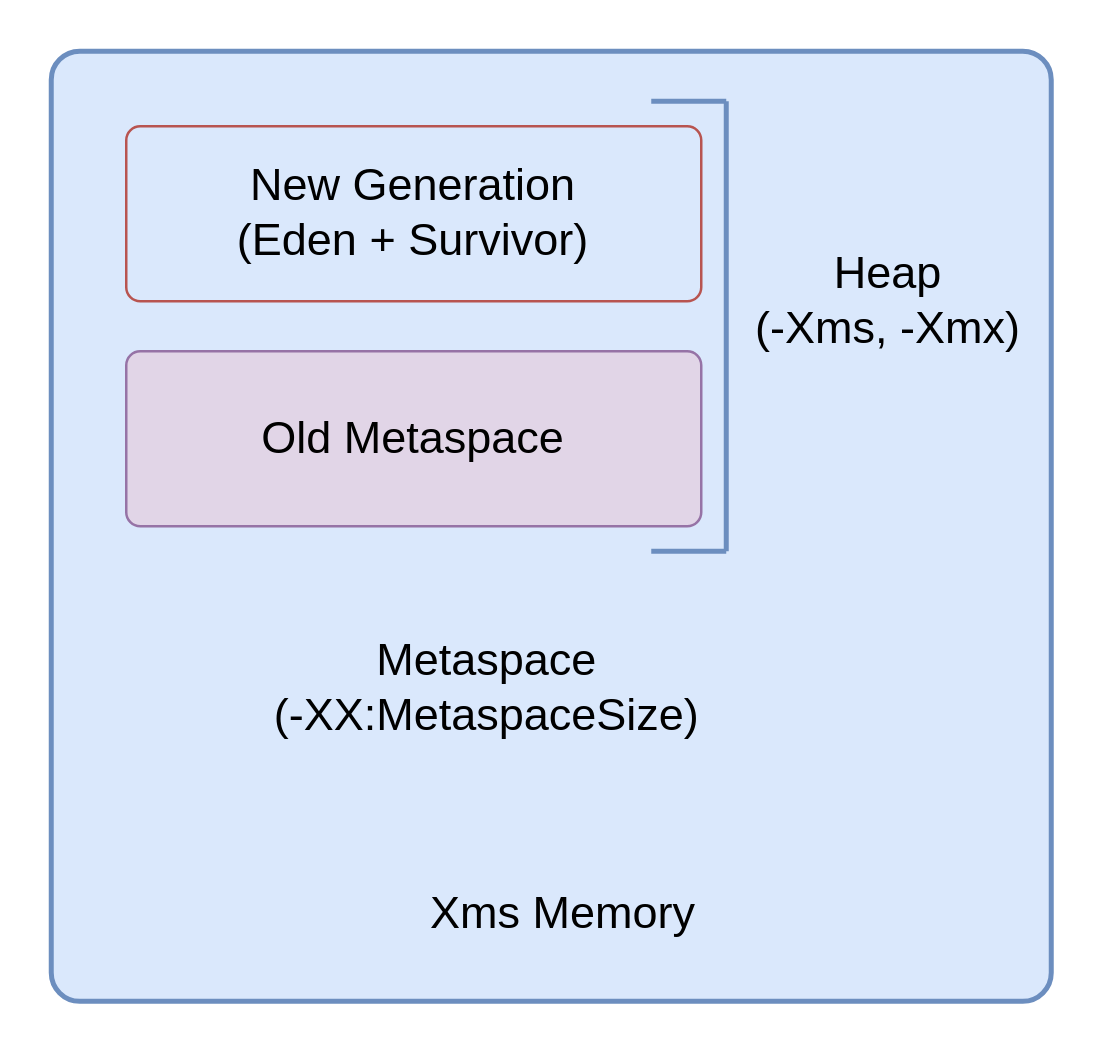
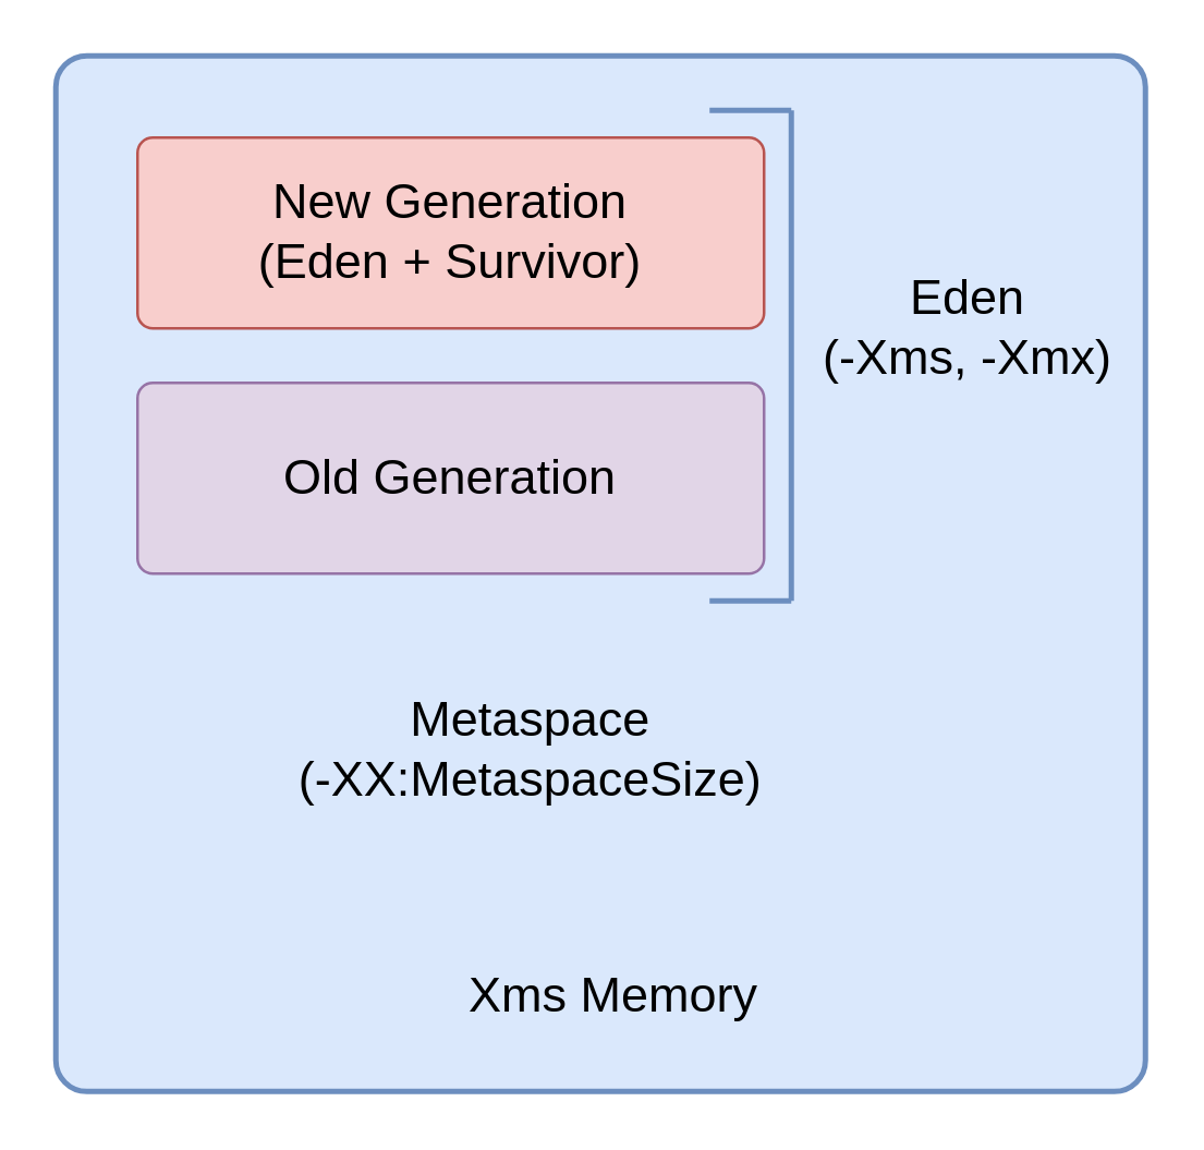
  <mxCell id="0" />
  <mxCell id="1" parent="0" />
  <mxCell id="2" value="" style="rounded=1;whiteSpace=wrap;html=1;fillColor=#dae8fc;strokeColor=#6C8EBF;arcSize=3;fillStyle=solid;strokeWidth=2;" vertex="1" parent="1"><mxGeometry x="20" y="20" width="400" height="380" as="geometry" /></mxCell>
- <mxCell id="3" value="&lt;font&gt;New Generation&lt;/font&gt;&lt;div style=&quot;font-size: 18px;&quot;&gt;&lt;font&gt;(Eden + Survivor)&lt;/font&gt;&lt;/div&gt;" style="rounded=1;whiteSpace=wrap;html=1;fillColor=#dae8fc;strokeColor=#b85450;fontSize=18;arcSize=8;fillStyle=solid;fontColor=#000000;" vertex="1" parent="1"><mxGeometry x="50" y="50" width="230" height="70" as="geometry" /></mxCell>
- <mxCell id="4" value="&lt;font&gt;Old Metaspace&lt;/font&gt;" style="rounded=1;whiteSpace=wrap;html=1;fillColor=#e1d5e7;strokeColor=#9673a6;fontSize=18;arcSize=8;fillStyle=solid;fontColor=#000000;" vertex="1" parent="1"><mxGeometry x="50" y="140" width="230" height="70" as="geometry" /></mxCell>
+ <mxCell id="3" value="&lt;font&gt;New Generation&lt;/font&gt;&lt;div style=&quot;font-size: 18px;&quot;&gt;&lt;font&gt;(Eden + Survivor)&lt;/font&gt;&lt;/div&gt;" style="rounded=1;whiteSpace=wrap;html=1;fillColor=#f8cecc;strokeColor=#b85450;fontSize=18;arcSize=8;fillStyle=solid;fontColor=#000000;" vertex="1" parent="1"><mxGeometry x="50" y="50" width="230" height="70" as="geometry" /></mxCell>
+ <mxCell id="4" value="&lt;font&gt;Old Generation&lt;/font&gt;" style="rounded=1;whiteSpace=wrap;html=1;fillColor=#e1d5e7;strokeColor=#9673a6;fontSize=18;arcSize=8;fillStyle=solid;fontColor=#000000;" vertex="1" parent="1"><mxGeometry x="50" y="140" width="230" height="70" as="geometry" /></mxCell>
  <mxCell id="5" value="&lt;font&gt;Metaspace&lt;br&gt;(-XX:MetaspaceSize)&lt;/font&gt;" style="text;html=1;align=center;verticalAlign=middle;whiteSpace=wrap;rounded=0;fontSize=18;fontColor=#000000;" vertex="1" parent="1"><mxGeometry x="90" y="250" width="209" height="50" as="geometry" /></mxCell>
  <mxCell id="6" value="&lt;font&gt;Xms Memory&lt;/font&gt;" style="text;html=1;align=center;verticalAlign=middle;whiteSpace=wrap;rounded=0;fontSize=18;fontColor=#000000;" vertex="1" parent="1"><mxGeometry x="144.5" y="350" width="160" height="30" as="geometry" /></mxCell>
  <mxCell id="7" value="" style="endArrow=none;html=1;rounded=0;strokeColor=#6C8EBF;strokeWidth=2;" edge="1" parent="1"><mxGeometry width="50" height="50" relative="1" as="geometry"><mxPoint x="260" y="40" as="sourcePoint" /><mxPoint x="290" y="40" as="targetPoint" /></mxGeometry></mxCell>
  <mxCell id="8" value="" style="endArrow=none;html=1;rounded=0;strokeColor=#6C8EBF;strokeWidth=2;" edge="1" parent="1"><mxGeometry width="50" height="50" relative="1" as="geometry"><mxPoint x="290" y="220" as="sourcePoint" /><mxPoint x="290" y="40" as="targetPoint" /></mxGeometry></mxCell>
- <mxCell id="9" value="&lt;font&gt;Heap&lt;/font&gt;&lt;div&gt;&lt;font&gt;(-Xms, -Xmx)&lt;/font&gt;&lt;/div&gt;" style="text;html=1;align=center;verticalAlign=middle;whiteSpace=wrap;rounded=0;fontSize=18;fontColor=#000000;" vertex="1" parent="1"><mxGeometry x="290" y="90" width="130" height="60" as="geometry" /></mxCell>
+ <mxCell id="9" value="&lt;font&gt;Eden&lt;/font&gt;&lt;div&gt;&lt;font&gt;(-Xms, -Xmx)&lt;/font&gt;&lt;/div&gt;" style="text;html=1;align=center;verticalAlign=middle;whiteSpace=wrap;rounded=0;fontSize=18;fontColor=#000000;" vertex="1" parent="1"><mxGeometry x="290" y="90" width="130" height="60" as="geometry" /></mxCell>
  <mxCell id="10" value="" style="endArrow=none;html=1;rounded=0;strokeColor=#6C8EBF;strokeWidth=2;" edge="1" parent="1"><mxGeometry width="50" height="50" relative="1" as="geometry"><mxPoint x="260" y="220" as="sourcePoint" /><mxPoint x="290" y="220" as="targetPoint" /></mxGeometry></mxCell>
